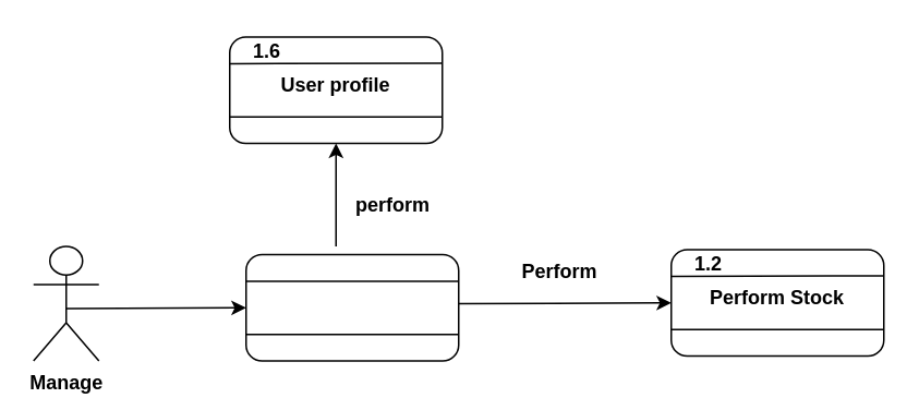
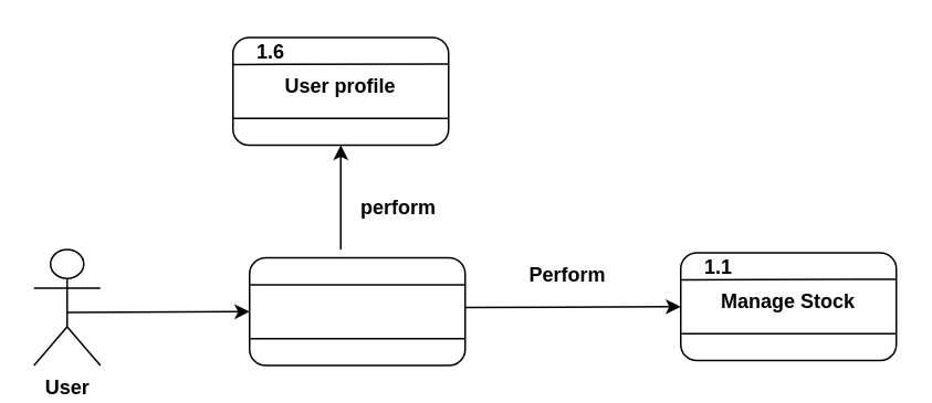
  <mxCell id="0" />
  <mxCell id="1" parent="0" />
- <mxCell id="2" value="&lt;b&gt;Manage&lt;/b&gt;" style="shape=umlActor;verticalLabelPosition=bottom;verticalAlign=top;html=1;outlineConnect=0;" parent="1" vertex="1"><mxGeometry x="20" y="150" width="40" height="70" as="geometry" /></mxCell>
+ <mxCell id="2" value="&lt;b&gt;User&lt;/b&gt;" style="shape=umlActor;verticalLabelPosition=bottom;verticalAlign=top;html=1;outlineConnect=0;" parent="1" vertex="1"><mxGeometry x="20" y="150" width="40" height="70" as="geometry" /></mxCell>
  <mxCell id="3" value="" style="rounded=1;whiteSpace=wrap;html=1;" parent="1" vertex="1"><mxGeometry x="150" y="155" width="130" height="65" as="geometry" /></mxCell>
  <mxCell id="4" value="" style="endArrow=none;html=1;rounded=0;exitX=0;exitY=0.25;exitDx=0;exitDy=0;entryX=1;entryY=0.25;entryDx=0;entryDy=0;" parent="1" source="3" target="3" edge="1"><mxGeometry width="50" height="50" relative="1" as="geometry"><mxPoint x="280" y="200" as="sourcePoint" /><mxPoint x="250" y="170" as="targetPoint" /></mxGeometry></mxCell>
  <mxCell id="5" value="" style="endArrow=none;html=1;rounded=0;exitX=0;exitY=0.75;exitDx=0;exitDy=0;entryX=1;entryY=0.75;entryDx=0;entryDy=0;" parent="1" source="3" target="3" edge="1"><mxGeometry width="50" height="50" relative="1" as="geometry"><mxPoint x="280" y="200" as="sourcePoint" /><mxPoint x="330" y="150" as="targetPoint" /></mxGeometry></mxCell>
  <mxCell id="6" value="" style="rounded=1;whiteSpace=wrap;html=1;" parent="1" vertex="1"><mxGeometry x="410" y="152" width="130" height="65" as="geometry" /></mxCell>
- <mxCell id="7" value="&lt;b&gt;Perform Stock&lt;/b&gt;" style="text;html=1;strokeColor=none;fillColor=none;align=center;verticalAlign=middle;whiteSpace=wrap;rounded=0;" parent="1" vertex="1"><mxGeometry x="420" y="169" width="110" height="26" as="geometry" /></mxCell>
+ <mxCell id="7" value="&lt;b&gt;Manage Stock&lt;/b&gt;" style="text;html=1;strokeColor=none;fillColor=none;align=center;verticalAlign=middle;whiteSpace=wrap;rounded=0;" parent="1" vertex="1"><mxGeometry x="420" y="169" width="110" height="26" as="geometry" /></mxCell>
  <mxCell id="8" value="" style="endArrow=none;html=1;rounded=0;exitX=0;exitY=0.75;exitDx=0;exitDy=0;entryX=1;entryY=0.75;entryDx=0;entryDy=0;" parent="1" source="6" target="6" edge="1"><mxGeometry width="50" height="50" relative="1" as="geometry"><mxPoint x="540" y="195" as="sourcePoint" /><mxPoint x="590" y="145" as="targetPoint" /></mxGeometry></mxCell>
  <mxCell id="9" value="" style="endArrow=none;html=1;rounded=0;exitX=0;exitY=0.25;exitDx=0;exitDy=0;" parent="1" source="6" edge="1"><mxGeometry width="50" height="50" relative="1" as="geometry"><mxPoint x="280" y="190" as="sourcePoint" /><mxPoint x="540" y="168" as="targetPoint" /></mxGeometry></mxCell>
- <mxCell id="10" value="&lt;b&gt;1.2&lt;/b&gt;" style="text;html=1;strokeColor=none;fillColor=none;align=center;verticalAlign=middle;whiteSpace=wrap;rounded=0;" parent="1" vertex="1"><mxGeometry x="413" y="150" width="40" height="21" as="geometry" /></mxCell>
+ <mxCell id="10" value="&lt;b&gt;1.1&lt;/b&gt;" style="text;html=1;strokeColor=none;fillColor=none;align=center;verticalAlign=middle;whiteSpace=wrap;rounded=0;" parent="1" vertex="1"><mxGeometry x="413" y="150" width="40" height="21" as="geometry" /></mxCell>
  <mxCell id="11" value="" style="endArrow=classic;html=1;rounded=0;entryX=0;entryY=0.5;entryDx=0;entryDy=0;" parent="1" target="3" edge="1"><mxGeometry width="50" height="50" relative="1" as="geometry"><mxPoint x="40" y="188" as="sourcePoint" /><mxPoint x="140" y="188" as="targetPoint" /></mxGeometry></mxCell>
  <mxCell id="12" value="" style="endArrow=classic;html=1;rounded=0;entryX=0;entryY=0.5;entryDx=0;entryDy=0;" parent="1" target="6" edge="1"><mxGeometry width="50" height="50" relative="1" as="geometry"><mxPoint x="280" y="185" as="sourcePoint" /><mxPoint x="330" y="140" as="targetPoint" /></mxGeometry></mxCell>
  <mxCell id="13" value="&lt;b&gt;Perform&lt;/b&gt;" style="text;html=1;strokeColor=none;fillColor=none;align=center;verticalAlign=middle;whiteSpace=wrap;rounded=0;" parent="1" vertex="1"><mxGeometry x="312" y="151" width="60" height="30" as="geometry" /></mxCell>
  <mxCell id="14" value="" style="rounded=1;whiteSpace=wrap;html=1;" parent="1" vertex="1"><mxGeometry x="140" y="22" width="130" height="65" as="geometry" /></mxCell>
  <mxCell id="15" value="&lt;b&gt;User profile&lt;/b&gt;" style="text;html=1;strokeColor=none;fillColor=none;align=center;verticalAlign=middle;whiteSpace=wrap;rounded=0;" parent="1" vertex="1"><mxGeometry x="150" y="39" width="110" height="26" as="geometry" /></mxCell>
  <mxCell id="16" value="" style="endArrow=none;html=1;rounded=0;exitX=0;exitY=0.75;exitDx=0;exitDy=0;entryX=1;entryY=0.75;entryDx=0;entryDy=0;" parent="1" source="14" target="14" edge="1"><mxGeometry width="50" height="50" relative="1" as="geometry"><mxPoint x="270" y="65" as="sourcePoint" /><mxPoint x="320" y="15" as="targetPoint" /></mxGeometry></mxCell>
  <mxCell id="17" value="" style="endArrow=none;html=1;rounded=0;exitX=0;exitY=0.25;exitDx=0;exitDy=0;" parent="1" source="14" edge="1"><mxGeometry width="50" height="50" relative="1" as="geometry"><mxPoint x="10" y="60" as="sourcePoint" /><mxPoint x="270" y="38" as="targetPoint" /></mxGeometry></mxCell>
  <mxCell id="18" value="&lt;b&gt;1.6&lt;/b&gt;" style="text;html=1;strokeColor=none;fillColor=none;align=center;verticalAlign=middle;whiteSpace=wrap;rounded=0;" parent="1" vertex="1"><mxGeometry x="143" y="20" width="40" height="21" as="geometry" /></mxCell>
  <mxCell id="19" value="" style="endArrow=classic;html=1;rounded=0;entryX=0.5;entryY=1;entryDx=0;entryDy=0;" parent="1" target="14" edge="1"><mxGeometry width="50" height="50" relative="1" as="geometry"><mxPoint x="205" y="150" as="sourcePoint" /><mxPoint x="330" y="140" as="targetPoint" /></mxGeometry></mxCell>
  <mxCell id="20" value="&lt;b&gt;perform&lt;/b&gt;" style="text;html=1;strokeColor=none;fillColor=none;align=center;verticalAlign=middle;whiteSpace=wrap;rounded=0;" parent="1" vertex="1"><mxGeometry x="210" y="110" width="60" height="30" as="geometry" /></mxCell>
